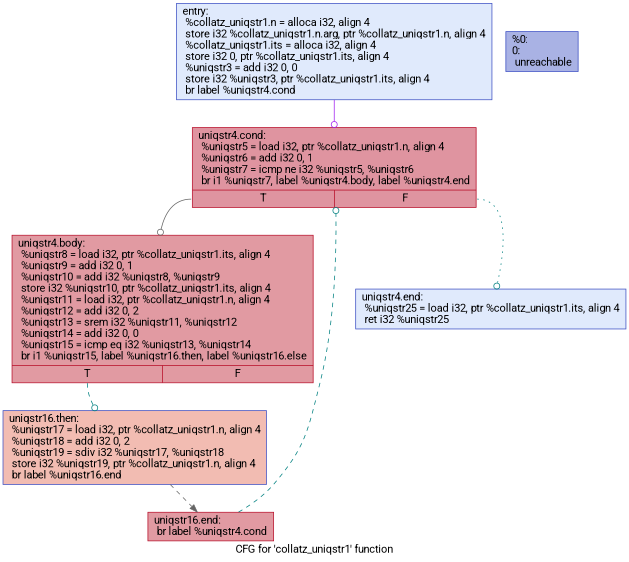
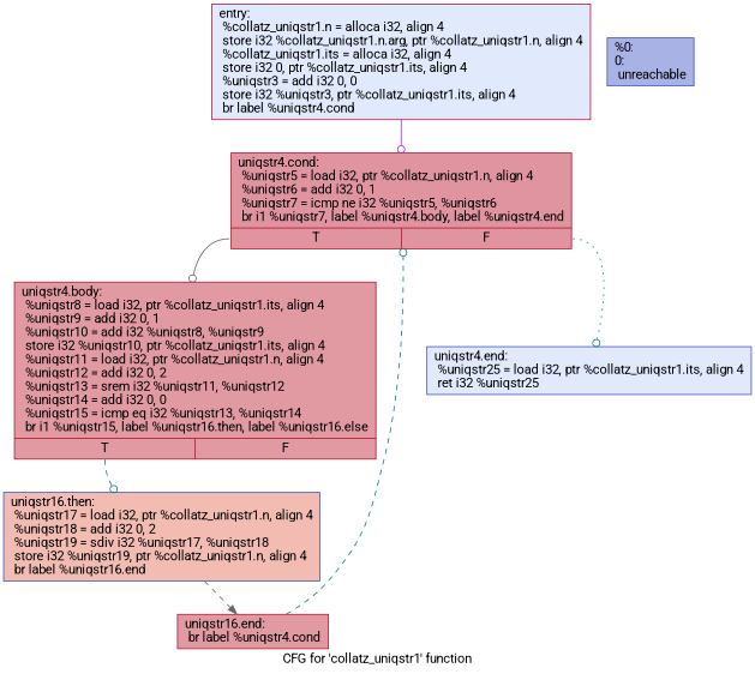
  digraph {
    fontname=Roboto
    label="CFG for 'collatz_uniqstr1' function"
    node [color="#3d50c3ff" fillcolor="#b9d0f970" fontname=Roboto shape=record style=filled]
    edge [arrowhead=odot color=teal fontname=Roboto style=dashed]
-   n1 [label="{entry:\l  %collatz_uniqstr1.n = alloca i32, align 4\l  store i32 %collatz_uniqstr1.n.arg, ptr %collatz_uniqstr1.n, align 4\l  %collatz_uniqstr1.its = alloca i32, align 4\l  store i32 0, ptr %collatz_uniqstr1.its, align 4\l  %uniqstr3 = add i32 0, 0\l  store i32 %uniqstr3, ptr %collatz_uniqstr1.its, align 4\l  br label %uniqstr4.cond\l}"]
+   n1 [color="#b70d28ff" label="{entry:\l  %collatz_uniqstr1.n = alloca i32, align 4\l  store i32 %collatz_uniqstr1.n.arg, ptr %collatz_uniqstr1.n, align 4\l  %collatz_uniqstr1.its = alloca i32, align 4\l  store i32 0, ptr %collatz_uniqstr1.its, align 4\l  %uniqstr3 = add i32 0, 0\l  store i32 %uniqstr3, ptr %collatz_uniqstr1.its, align 4\l  br label %uniqstr4.cond\l}"]
    n2 [color="#b70d28ff" fillcolor="#b70d2870" label="{uniqstr4.cond:                                    \l  %uniqstr5 = load i32, ptr %collatz_uniqstr1.n, align 4\l  %uniqstr6 = add i32 0, 1\l  %uniqstr7 = icmp ne i32 %uniqstr5, %uniqstr6\l  br i1 %uniqstr7, label %uniqstr4.body, label %uniqstr4.end\l|{<s0>T|<s1>F}}"]
    n3 [color="#b70d28ff" fillcolor="#bb1b2c70" label="{uniqstr4.body:                                    \l  %uniqstr8 = load i32, ptr %collatz_uniqstr1.its, align 4\l  %uniqstr9 = add i32 0, 1\l  %uniqstr10 = add i32 %uniqstr8, %uniqstr9\l  store i32 %uniqstr10, ptr %collatz_uniqstr1.its, align 4\l  %uniqstr11 = load i32, ptr %collatz_uniqstr1.n, align 4\l  %uniqstr12 = add i32 0, 2\l  %uniqstr13 = srem i32 %uniqstr11, %uniqstr12\l  %uniqstr14 = add i32 0, 0\l  %uniqstr15 = icmp eq i32 %uniqstr13, %uniqstr14\l  br i1 %uniqstr15, label %uniqstr16.then, label %uniqstr16.else\l|{<s0>T|<s1>F}}"]
    n4 [label="{uniqstr4.end:                                     \l  %uniqstr25 = load i32, ptr %collatz_uniqstr1.its, align 4\l  ret i32 %uniqstr25\l}"]
    n5 [fillcolor="#e1675170" label="{uniqstr16.then:                                   \l  %uniqstr17 = load i32, ptr %collatz_uniqstr1.n, align 4\l  %uniqstr18 = add i32 0, 2\l  %uniqstr19 = sdiv i32 %uniqstr17, %uniqstr18\l  store i32 %uniqstr19, ptr %collatz_uniqstr1.n, align 4\l  br label %uniqstr16.end\l}"]
    n6 [color="#b70d28ff" fillcolor="#bb1b2c70" label="{uniqstr16.end:                                    \l  br label %uniqstr4.cond\l}"]
    n7 [fillcolor="#3d50c370" label="{%0:\l0:                                                \l  unreachable\l}"]
    n1 -> n2 [color=purple style=solid]
    n2 -> n3 [color=gray40 style=solid tailport=s0]
    n2 -> n4 [style=dotted tailport=s1]
    n3 -> n5 [tailport=s0]
    n5 -> n6 [arrowhead=normal color=gray40]
    n6 -> n2
  }
